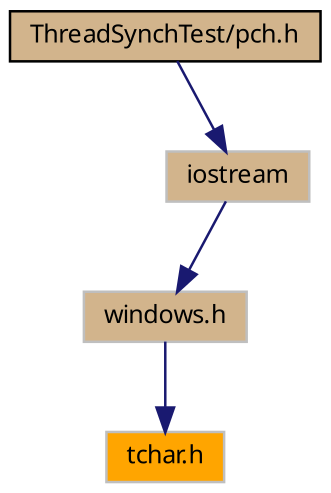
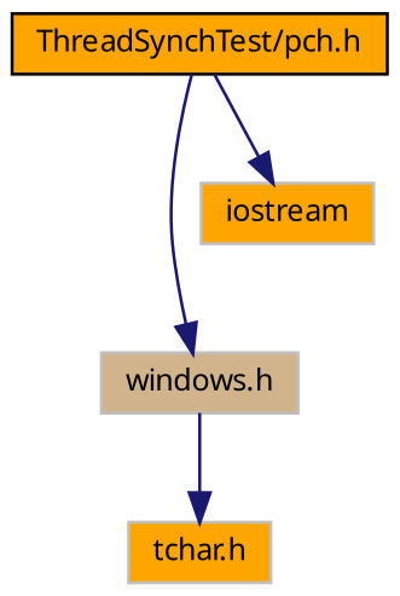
  digraph {
    rankdir=TB
    node [color=grey75 fillcolor=orange fontname="FreeSans.ttf" fontsize=10 shape=record style=filled]
    edge [color=midnightblue fontname="FreeSans.ttf" fontsize=10 labelfontname="FreeSans.ttf" labelfontsize=10 style=solid]
-   n1 [color=black fillcolor=tan fontcolor=black height=0.2 label="ThreadSynchTest/pch.h" width=0.4]
+   n1 [color=black fontcolor=black height=0.2 label="ThreadSynchTest/pch.h" width=0.4]
    n2 [fillcolor=tan height=0.2 label="windows.h" width=0.4]
-   n3 [fillcolor=tan height=0.2 label=iostream width=0.4]
+   n3 [height=0.2 label=iostream width=0.4]
    n4 [height=0.2 label="tchar.h" width=0.4]
-   n3 -> n2
+   n1 -> n2
    n1 -> n3
    n2 -> n4
  }
